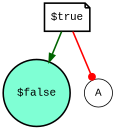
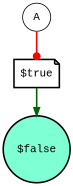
  digraph {
    fontname="Liberation Mono"
    node [color=black fillcolor=white fontname="Liberation Mono" shape=circle style="bold,filled"]
    edge [fontname="Liberation Mono" style=bold]
    n1 [label="$true" shape=note]
    n2 [fillcolor=aquamarine label="$false"]
    n3 [label=A style=filled]
    n1 -> n2 [arrowhead=normal color=darkgreen]
-   n1 -> n3 [arrowhead=dot color=red]
+   n3 -> n1 [arrowhead=dot color=red]
  }
